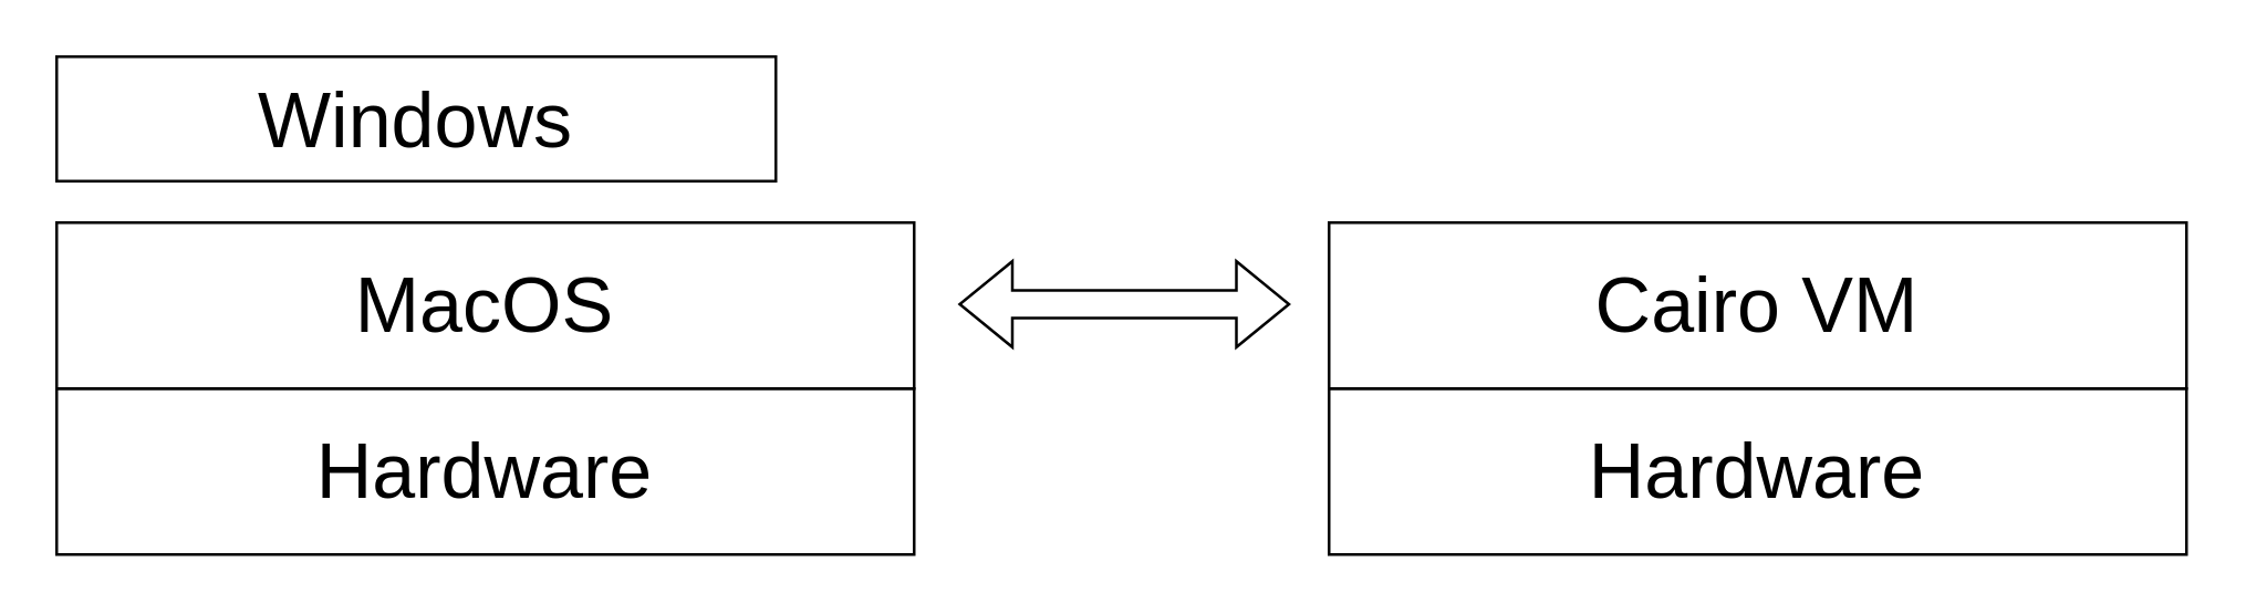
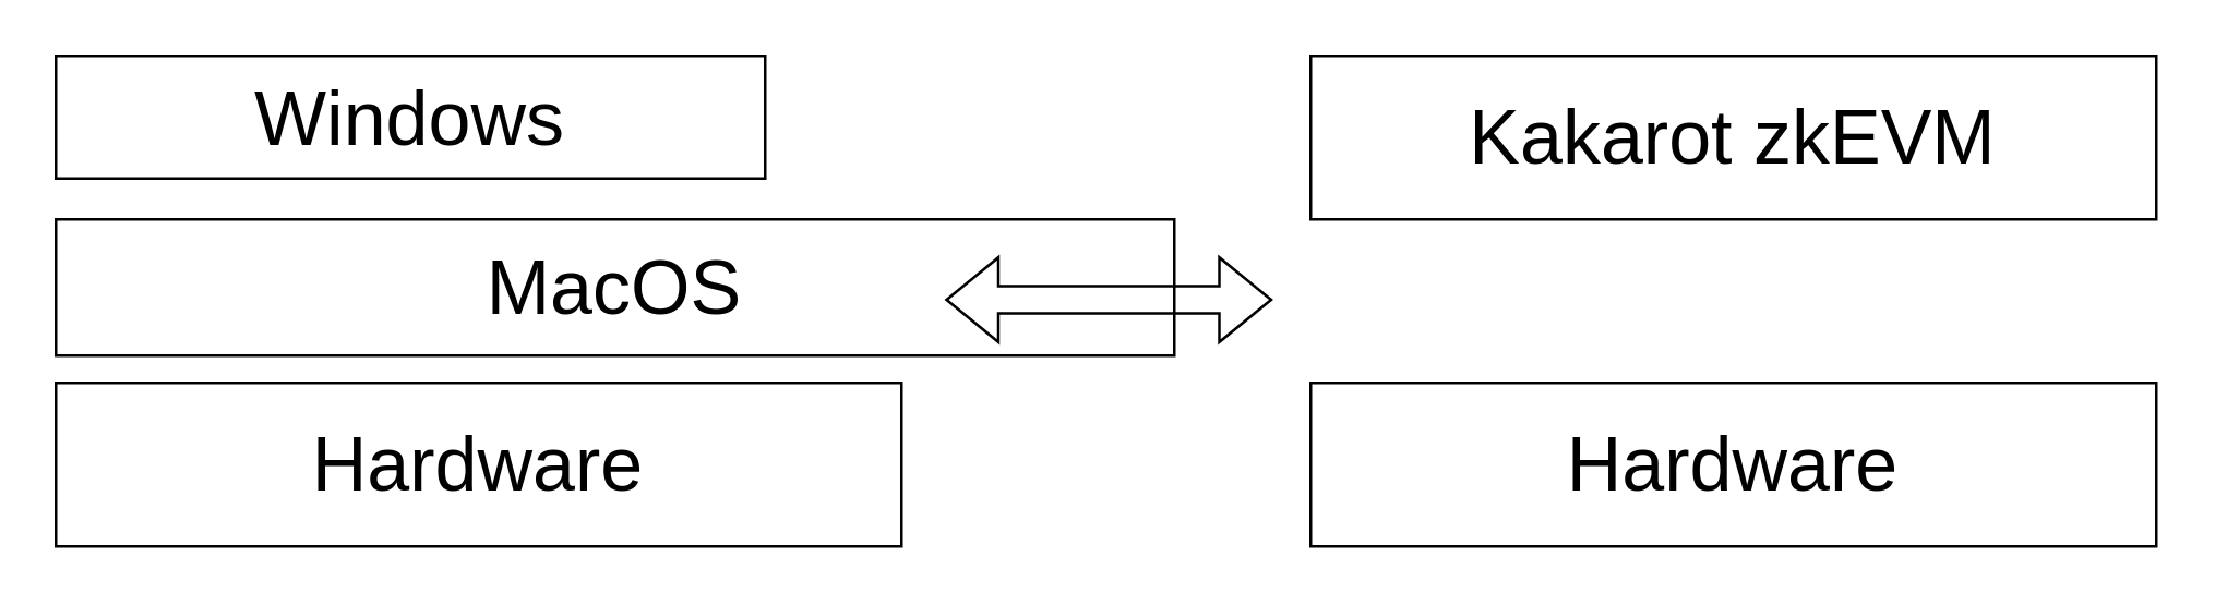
  <mxCell id="0" />
  <mxCell id="1" parent="0" />
  <mxCell id="2" value="Hardware" style="rounded=0;whiteSpace=wrap;html=1;fontSize=28;" vertex="1" parent="1"><mxGeometry x="20" y="140" width="310" height="60" as="geometry" /></mxCell>
- <mxCell id="3" value="MacOS" style="rounded=0;whiteSpace=wrap;html=1;fontSize=28;" vertex="1" parent="1"><mxGeometry x="20" y="80" width="310" height="60" as="geometry" /></mxCell>
+ <mxCell id="3" value="MacOS" style="rounded=0;whiteSpace=wrap;html=1;fontSize=28;" vertex="1" parent="1"><mxGeometry x="20" y="80" width="410" height="50" as="geometry" /></mxCell>
  <mxCell id="4" value="Windows" style="rounded=0;whiteSpace=wrap;html=1;fontSize=28;" vertex="1" parent="1"><mxGeometry x="20" y="20" width="260" height="45" as="geometry" /></mxCell>
  <mxCell id="5" value="Hardware" style="rounded=0;whiteSpace=wrap;html=1;fontSize=28;" vertex="1" parent="1"><mxGeometry x="480" y="140" width="310" height="60" as="geometry" /></mxCell>
- <mxCell id="6" value="Cairo VM" style="rounded=0;whiteSpace=wrap;html=1;fontSize=28;" vertex="1" parent="1"><mxGeometry x="480" y="80" width="310" height="60" as="geometry" /></mxCell>
+ <mxCell id="7" value="Kakarot zkEVM" style="rounded=0;whiteSpace=wrap;html=1;fontSize=28;" vertex="1" parent="1"><mxGeometry x="480" y="20" width="310" height="60" as="geometry" /></mxCell>
  <mxCell id="8" value="" style="shape=flexArrow;endArrow=classic;startArrow=classic;html=1;rounded=0;" edge="1" parent="1"><mxGeometry width="100" height="100" relative="1" as="geometry"><mxPoint x="346" y="109.5" as="sourcePoint" /><mxPoint x="466" y="109.5" as="targetPoint" /></mxGeometry></mxCell>
